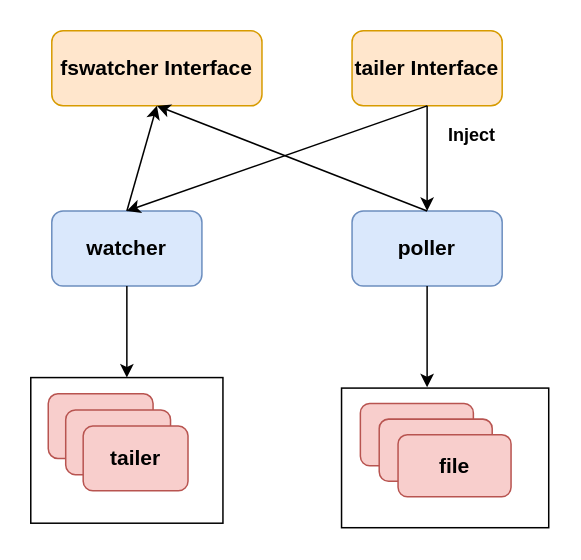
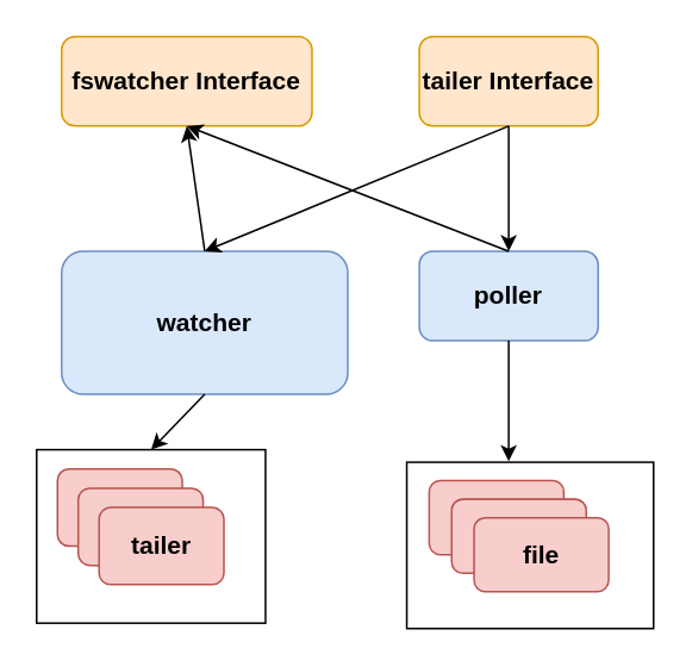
  <mxCell id="0" />
  <mxCell id="1" parent="0" />
  <mxCell id="2" value="&lt;font style=&quot;font-size: 14px&quot;&gt;&lt;b&gt;fswatcher Interface&lt;/b&gt;&lt;/font&gt;" style="rounded=1;whiteSpace=wrap;html=1;fillColor=#ffe6cc;strokeColor=#d79b00;" vertex="1" parent="1"><mxGeometry x="34" y="20" width="140" height="50" as="geometry" /></mxCell>
  <mxCell id="3" value="&lt;font style=&quot;font-size: 14px&quot;&gt;&lt;b&gt;poller&lt;/b&gt;&lt;/font&gt;" style="rounded=1;whiteSpace=wrap;html=1;fillColor=#dae8fc;strokeColor=#6c8ebf;" vertex="1" parent="1"><mxGeometry x="234" y="140" width="100" height="50" as="geometry" /></mxCell>
- <mxCell id="4" value="&lt;font style=&quot;font-size: 14px&quot;&gt;&lt;b&gt;watcher&lt;br&gt;&lt;/b&gt;&lt;/font&gt;" style="rounded=1;whiteSpace=wrap;html=1;fillColor=#dae8fc;strokeColor=#6c8ebf;" vertex="1" parent="1"><mxGeometry x="34" y="140" width="100" height="50" as="geometry" /></mxCell>
+ <mxCell id="4" value="&lt;font style=&quot;font-size: 14px&quot;&gt;&lt;b&gt;watcher&lt;br&gt;&lt;/b&gt;&lt;/font&gt;" style="rounded=1;whiteSpace=wrap;html=1;fillColor=#dae8fc;strokeColor=#6c8ebf;" vertex="1" parent="1"><mxGeometry x="34" y="140" width="160" height="80" as="geometry" /></mxCell>
  <mxCell id="5" value="" style="endArrow=classic;html=1;exitX=0.5;exitY=0;exitDx=0;exitDy=0;entryX=0.5;entryY=1;entryDx=0;entryDy=0;" edge="1" parent="1" source="4" target="2"><mxGeometry width="50" height="50" relative="1" as="geometry"><mxPoint x="-86" y="360" as="sourcePoint" /><mxPoint x="-36" y="310" as="targetPoint" /></mxGeometry></mxCell>
  <mxCell id="6" value="" style="endArrow=classic;html=1;exitX=0.5;exitY=0;exitDx=0;exitDy=0;entryX=0.5;entryY=1;entryDx=0;entryDy=0;" edge="1" parent="1" source="3" target="2"><mxGeometry width="50" height="50" relative="1" as="geometry"><mxPoint x="94" y="150" as="sourcePoint" /><mxPoint x="194" y="90" as="targetPoint" /></mxGeometry></mxCell>
  <mxCell id="7" value="&lt;font style=&quot;font-size: 14px&quot;&gt;&lt;b&gt;tailer Interface&lt;/b&gt;&lt;/font&gt;" style="rounded=1;whiteSpace=wrap;html=1;fillColor=#ffe6cc;strokeColor=#d79b00;" vertex="1" parent="1"><mxGeometry x="234" y="20" width="100" height="50" as="geometry" /></mxCell>
  <mxCell id="8" value="" style="endArrow=classic;html=1;entryX=0.5;entryY=0;entryDx=0;entryDy=0;exitX=0.5;exitY=1;exitDx=0;exitDy=0;" edge="1" parent="1" source="7" target="3"><mxGeometry width="50" height="50" relative="1" as="geometry"><mxPoint x="-86" y="360" as="sourcePoint" /><mxPoint x="-36" y="310" as="targetPoint" /></mxGeometry></mxCell>
  <mxCell id="9" value="" style="endArrow=classic;html=1;entryX=0.5;entryY=0;entryDx=0;entryDy=0;exitX=0.5;exitY=1;exitDx=0;exitDy=0;" edge="1" parent="1" source="7" target="4"><mxGeometry width="50" height="50" relative="1" as="geometry"><mxPoint x="-96" y="440" as="sourcePoint" /><mxPoint x="-46" y="390" as="targetPoint" /></mxGeometry></mxCell>
  <mxCell id="10" value="" style="endArrow=classic;html=1;entryX=0.5;entryY=0;entryDx=0;entryDy=0;exitX=0.5;exitY=1;exitDx=0;exitDy=0;" edge="1" parent="1" source="4" target="20"><mxGeometry width="50" height="50" relative="1" as="geometry"><mxPoint x="24" y="410" as="sourcePoint" /><mxPoint x="74" y="360" as="targetPoint" /></mxGeometry></mxCell>
  <mxCell id="11" value="" style="endArrow=classic;html=1;entryX=0.5;entryY=0;entryDx=0;entryDy=0;exitX=0.5;exitY=1;exitDx=0;exitDy=0;" edge="1" parent="1" source="3"><mxGeometry width="50" height="50" relative="1" as="geometry"><mxPoint x="24" y="410" as="sourcePoint" /><mxPoint x="284" y="257.5" as="targetPoint" /></mxGeometry></mxCell>
  <mxCell id="12" value="" style="group" vertex="1" connectable="0" parent="1"><mxGeometry x="227" y="258" width="138" height="93" as="geometry" /></mxCell>
  <mxCell id="13" value="" style="rounded=0;whiteSpace=wrap;html=1;fillColor=none;" vertex="1" parent="12"><mxGeometry width="138" height="93" as="geometry" /></mxCell>
  <mxCell id="14" value="&lt;font style=&quot;font-size: 14px&quot;&gt;&lt;b&gt;tailer&lt;br&gt;&lt;/b&gt;&lt;/font&gt;" style="rounded=1;whiteSpace=wrap;html=1;fillColor=#f8cecc;strokeColor=#b85450;" vertex="1" parent="12"><mxGeometry x="12.545" y="10.333" width="75.273" height="41.333" as="geometry" /></mxCell>
  <mxCell id="15" value="&lt;font style=&quot;font-size: 14px&quot;&gt;&lt;b&gt;tailer&lt;br&gt;&lt;/b&gt;&lt;/font&gt;" style="rounded=1;whiteSpace=wrap;html=1;fillColor=#f8cecc;strokeColor=#b85450;" vertex="1" parent="12"><mxGeometry x="25.091" y="20.667" width="75.273" height="41.333" as="geometry" /></mxCell>
  <mxCell id="16" value="&lt;font style=&quot;font-size: 14px&quot;&gt;&lt;b&gt;file&lt;br&gt;&lt;/b&gt;&lt;/font&gt;" style="rounded=1;whiteSpace=wrap;html=1;fillColor=#f8cecc;strokeColor=#b85450;" vertex="1" parent="12"><mxGeometry x="37.636" y="31" width="75.273" height="41.333" as="geometry" /></mxCell>
- <mxCell id="17" value="&lt;b&gt;Inject&lt;/b&gt;" style="text;html=1;strokeColor=none;fillColor=none;align=center;verticalAlign=middle;whiteSpace=wrap;rounded=0;" vertex="1" parent="1"><mxGeometry x="294" y="80" width="40" height="20" as="geometry" /></mxCell>
  <mxCell id="18" value="" style="group" vertex="1" connectable="0" parent="1"><mxGeometry x="20" y="251" width="128" height="97" as="geometry" /></mxCell>
  <mxCell id="19" value="" style="group" vertex="1" connectable="0" parent="18"><mxGeometry width="128" height="97" as="geometry" /></mxCell>
  <mxCell id="20" value="" style="rounded=0;whiteSpace=wrap;html=1;fillColor=none;" vertex="1" parent="19"><mxGeometry width="128" height="97" as="geometry" /></mxCell>
  <mxCell id="21" value="&lt;font style=&quot;font-size: 14px&quot;&gt;&lt;b&gt;tailer&lt;br&gt;&lt;/b&gt;&lt;/font&gt;" style="rounded=1;whiteSpace=wrap;html=1;fillColor=#f8cecc;strokeColor=#b85450;" vertex="1" parent="19"><mxGeometry x="11.636" y="10.778" width="69.818" height="43.111" as="geometry" /></mxCell>
  <mxCell id="22" value="&lt;font style=&quot;font-size: 14px&quot;&gt;&lt;b&gt;tailer&lt;br&gt;&lt;/b&gt;&lt;/font&gt;" style="rounded=1;whiteSpace=wrap;html=1;fillColor=#f8cecc;strokeColor=#b85450;" vertex="1" parent="19"><mxGeometry x="23.273" y="21.556" width="69.818" height="43.111" as="geometry" /></mxCell>
  <mxCell id="23" value="&lt;font style=&quot;font-size: 14px&quot;&gt;&lt;b&gt;tailer&lt;br&gt;&lt;/b&gt;&lt;/font&gt;" style="rounded=1;whiteSpace=wrap;html=1;fillColor=#f8cecc;strokeColor=#b85450;" vertex="1" parent="19"><mxGeometry x="34.909" y="32.333" width="69.818" height="43.111" as="geometry" /></mxCell>
